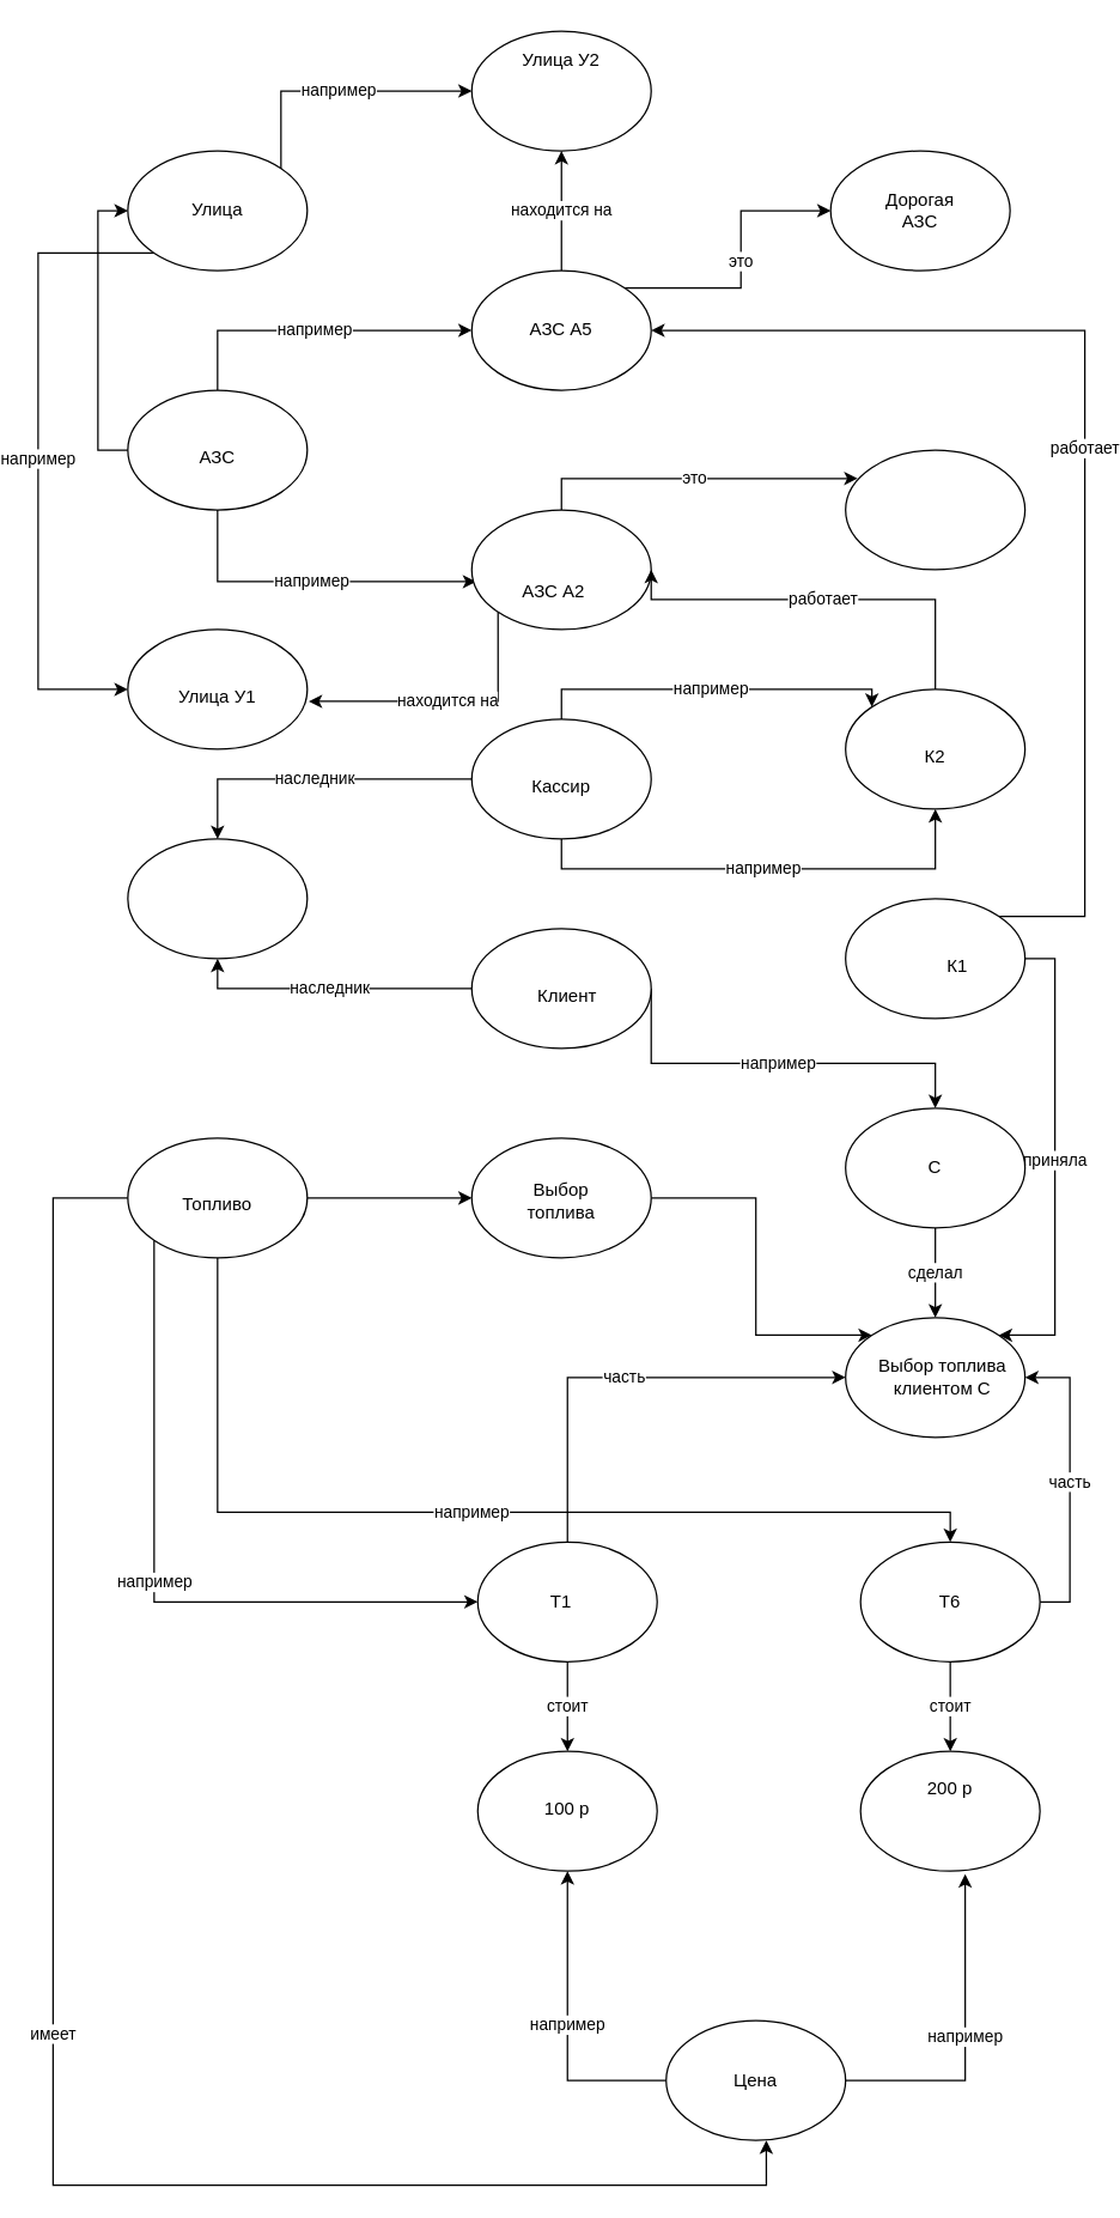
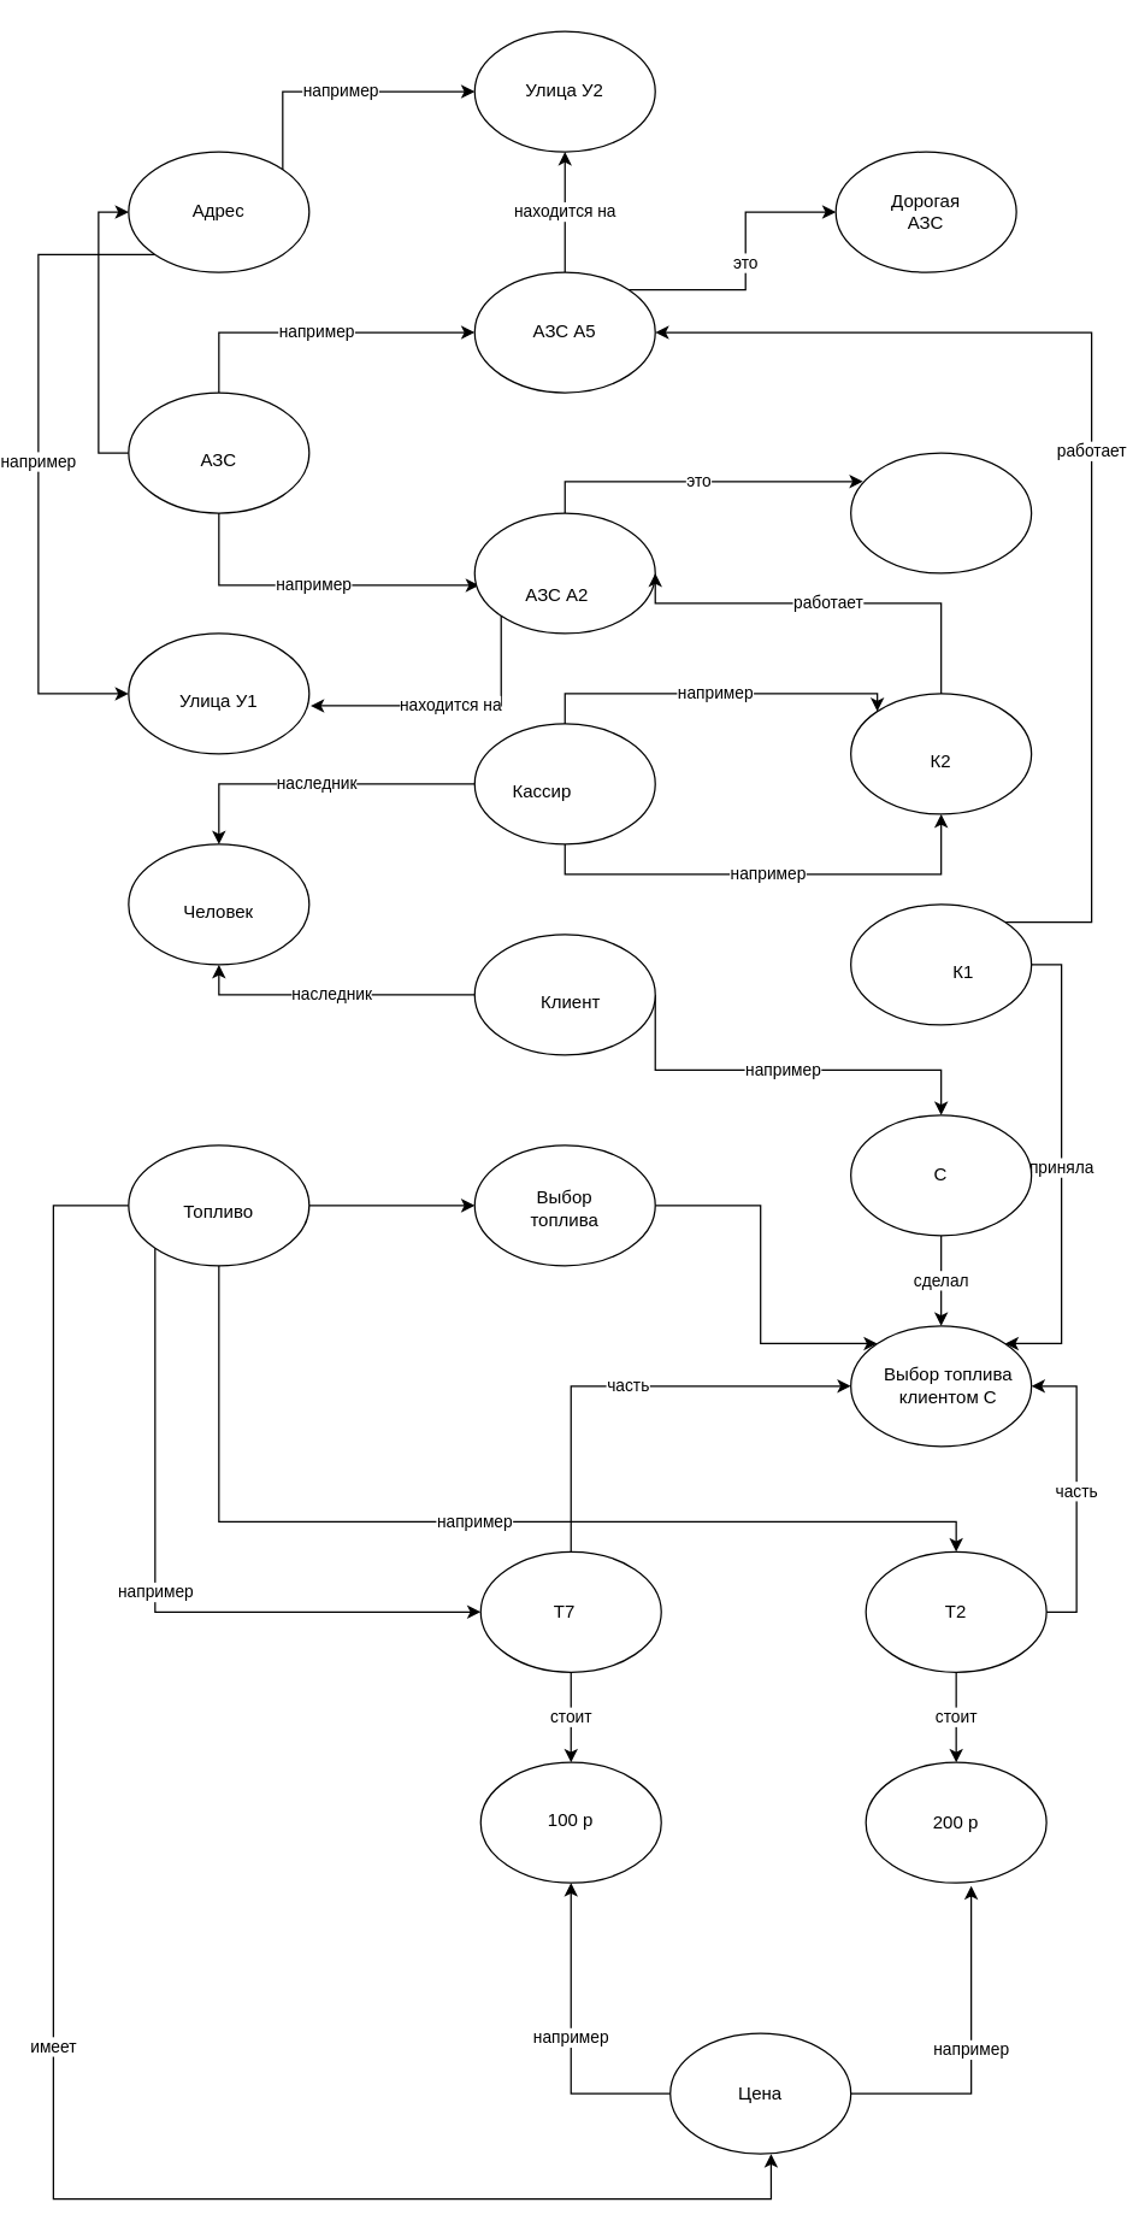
  <mxCell id="0" />
  <mxCell id="1" parent="0" />
  <mxCell id="2" value="например" style="edgeStyle=orthogonalEdgeStyle;rounded=0;orthogonalLoop=1;jettySize=auto;html=1;exitX=1;exitY=0;exitDx=0;exitDy=0;" edge="1" parent="1" source="4" target="16"><mxGeometry relative="1" as="geometry"><Array as="points"><mxPoint x="182" y="60" /></Array></mxGeometry></mxCell>
  <mxCell id="3" value="например" style="edgeStyle=orthogonalEdgeStyle;rounded=0;orthogonalLoop=1;jettySize=auto;html=1;exitX=0;exitY=1;exitDx=0;exitDy=0;entryX=0;entryY=0.5;entryDx=0;entryDy=0;" edge="1" parent="1" source="4" target="5"><mxGeometry relative="1" as="geometry"><Array as="points"><mxPoint x="20" y="168" /><mxPoint x="20" y="460" /></Array></mxGeometry></mxCell>
  <mxCell id="4" value="" style="ellipse;whiteSpace=wrap;html=1;" vertex="1" parent="1"><mxGeometry x="80" y="100" width="120" height="80" as="geometry" /></mxCell>
  <mxCell id="5" value="" style="ellipse;whiteSpace=wrap;html=1;" vertex="1" parent="1"><mxGeometry x="80" y="420" width="120" height="80" as="geometry" /></mxCell>
  <mxCell id="6" style="edgeStyle=orthogonalEdgeStyle;rounded=0;orthogonalLoop=1;jettySize=auto;html=1;exitX=0;exitY=0.5;exitDx=0;exitDy=0;entryX=0;entryY=0.5;entryDx=0;entryDy=0;" edge="1" parent="1" source="9" target="4"><mxGeometry relative="1" as="geometry" /></mxCell>
  <mxCell id="7" value="например" style="edgeStyle=orthogonalEdgeStyle;rounded=0;orthogonalLoop=1;jettySize=auto;html=1;exitX=0.5;exitY=0;exitDx=0;exitDy=0;entryX=0;entryY=0.5;entryDx=0;entryDy=0;" edge="1" parent="1" source="9" target="22"><mxGeometry relative="1" as="geometry" /></mxCell>
  <mxCell id="8" value="например" style="edgeStyle=orthogonalEdgeStyle;rounded=0;orthogonalLoop=1;jettySize=auto;html=1;exitX=0.5;exitY=1;exitDx=0;exitDy=0;entryX=0.025;entryY=0.6;entryDx=0;entryDy=0;entryPerimeter=0;" edge="1" parent="1" source="9" target="19"><mxGeometry relative="1" as="geometry" /></mxCell>
  <mxCell id="9" value="" style="ellipse;whiteSpace=wrap;html=1;" vertex="1" parent="1"><mxGeometry x="80" y="260" width="120" height="80" as="geometry" /></mxCell>
  <mxCell id="10" value="" style="ellipse;whiteSpace=wrap;html=1;" vertex="1" parent="1"><mxGeometry x="80" y="560" width="120" height="80" as="geometry" /></mxCell>
  <mxCell id="11" value="имеет" style="edgeStyle=orthogonalEdgeStyle;rounded=0;orthogonalLoop=1;jettySize=auto;html=1;entryX=0.558;entryY=1;entryDx=0;entryDy=0;entryPerimeter=0;exitX=0;exitY=0.5;exitDx=0;exitDy=0;" edge="1" parent="1" source="15" target="68"><mxGeometry relative="1" as="geometry"><Array as="points"><mxPoint x="30" y="800" /><mxPoint x="30" y="1460" /><mxPoint x="507" y="1460" /></Array></mxGeometry></mxCell>
  <mxCell id="12" value="например" style="edgeStyle=orthogonalEdgeStyle;rounded=0;orthogonalLoop=1;jettySize=auto;html=1;exitX=0;exitY=1;exitDx=0;exitDy=0;entryX=0;entryY=0.5;entryDx=0;entryDy=0;" edge="1" parent="1" source="15" target="64"><mxGeometry relative="1" as="geometry"><Array as="points"><mxPoint x="98" y="1070" /></Array></mxGeometry></mxCell>
  <mxCell id="13" value="например" style="edgeStyle=orthogonalEdgeStyle;rounded=0;orthogonalLoop=1;jettySize=auto;html=1;exitX=0.5;exitY=1;exitDx=0;exitDy=0;" edge="1" parent="1" source="15" target="60"><mxGeometry relative="1" as="geometry"><Array as="points"><mxPoint x="140" y="1010" /><mxPoint x="630" y="1010" /></Array></mxGeometry></mxCell>
  <mxCell id="14" style="edgeStyle=orthogonalEdgeStyle;rounded=0;orthogonalLoop=1;jettySize=auto;html=1;exitX=1;exitY=0.5;exitDx=0;exitDy=0;entryX=0;entryY=0.5;entryDx=0;entryDy=0;" edge="1" parent="1" source="15" target="40"><mxGeometry relative="1" as="geometry" /></mxCell>
  <mxCell id="15" value="" style="ellipse;whiteSpace=wrap;html=1;" vertex="1" parent="1"><mxGeometry x="80" y="760" width="120" height="80" as="geometry" /></mxCell>
  <mxCell id="16" value="" style="ellipse;whiteSpace=wrap;html=1;" vertex="1" parent="1"><mxGeometry x="310" y="20" width="120" height="80" as="geometry" /></mxCell>
  <mxCell id="17" value="находится на " style="edgeStyle=orthogonalEdgeStyle;rounded=0;orthogonalLoop=1;jettySize=auto;html=1;exitX=0;exitY=1;exitDx=0;exitDy=0;entryX=1.008;entryY=0.6;entryDx=0;entryDy=0;entryPerimeter=0;" edge="1" parent="1" source="19" target="5"><mxGeometry relative="1" as="geometry"><Array as="points"><mxPoint x="328" y="468" /></Array></mxGeometry></mxCell>
  <mxCell id="18" value="это" style="edgeStyle=orthogonalEdgeStyle;rounded=0;orthogonalLoop=1;jettySize=auto;html=1;exitX=0.5;exitY=0;exitDx=0;exitDy=0;entryX=0.067;entryY=0.238;entryDx=0;entryDy=0;entryPerimeter=0;" edge="1" parent="1" source="19" target="33"><mxGeometry relative="1" as="geometry" /></mxCell>
  <mxCell id="19" value="" style="ellipse;whiteSpace=wrap;html=1;" vertex="1" parent="1"><mxGeometry x="310" y="340" width="120" height="80" as="geometry" /></mxCell>
  <mxCell id="20" value="находится на" style="edgeStyle=orthogonalEdgeStyle;rounded=0;orthogonalLoop=1;jettySize=auto;html=1;exitX=0.5;exitY=0;exitDx=0;exitDy=0;entryX=0.5;entryY=1;entryDx=0;entryDy=0;" edge="1" parent="1" source="22" target="16"><mxGeometry relative="1" as="geometry" /></mxCell>
  <mxCell id="21" value="это" style="edgeStyle=orthogonalEdgeStyle;rounded=0;orthogonalLoop=1;jettySize=auto;html=1;exitX=1;exitY=0;exitDx=0;exitDy=0;entryX=0;entryY=0.5;entryDx=0;entryDy=0;" edge="1" parent="1" source="22" target="30"><mxGeometry relative="1" as="geometry" /></mxCell>
  <mxCell id="22" value="" style="ellipse;whiteSpace=wrap;html=1;" vertex="1" parent="1"><mxGeometry x="310" y="180" width="120" height="80" as="geometry" /></mxCell>
  <mxCell id="23" value="наследник" style="edgeStyle=orthogonalEdgeStyle;rounded=0;orthogonalLoop=1;jettySize=auto;html=1;exitX=0;exitY=0.5;exitDx=0;exitDy=0;entryX=0.5;entryY=0;entryDx=0;entryDy=0;" edge="1" parent="1" source="26" target="10"><mxGeometry relative="1" as="geometry" /></mxCell>
  <mxCell id="24" value="например" style="edgeStyle=orthogonalEdgeStyle;rounded=0;orthogonalLoop=1;jettySize=auto;html=1;exitX=0.5;exitY=0;exitDx=0;exitDy=0;entryX=0;entryY=0;entryDx=0;entryDy=0;" edge="1" parent="1" source="26" target="32"><mxGeometry relative="1" as="geometry"><Array as="points"><mxPoint x="370" y="460" /><mxPoint x="578" y="460" /></Array></mxGeometry></mxCell>
  <mxCell id="25" value="например" style="edgeStyle=orthogonalEdgeStyle;rounded=0;orthogonalLoop=1;jettySize=auto;html=1;exitX=0.5;exitY=1;exitDx=0;exitDy=0;entryX=0.5;entryY=1;entryDx=0;entryDy=0;" edge="1" parent="1" source="26" target="32"><mxGeometry relative="1" as="geometry" /></mxCell>
  <mxCell id="26" value="" style="ellipse;whiteSpace=wrap;html=1;" vertex="1" parent="1"><mxGeometry x="310" y="480" width="120" height="80" as="geometry" /></mxCell>
  <mxCell id="27" value="наследник" style="edgeStyle=orthogonalEdgeStyle;rounded=0;orthogonalLoop=1;jettySize=auto;html=1;exitX=0;exitY=0.5;exitDx=0;exitDy=0;entryX=0.5;entryY=1;entryDx=0;entryDy=0;" edge="1" parent="1" source="29" target="10"><mxGeometry relative="1" as="geometry" /></mxCell>
  <mxCell id="28" value="например" style="edgeStyle=orthogonalEdgeStyle;rounded=0;orthogonalLoop=1;jettySize=auto;html=1;exitX=1;exitY=0.5;exitDx=0;exitDy=0;" edge="1" parent="1" source="29" target="38"><mxGeometry relative="1" as="geometry"><Array as="points"><mxPoint x="430" y="710" /><mxPoint x="620" y="710" /></Array></mxGeometry></mxCell>
  <mxCell id="29" value="" style="ellipse;whiteSpace=wrap;html=1;" vertex="1" parent="1"><mxGeometry x="310" y="620" width="120" height="80" as="geometry" /></mxCell>
  <mxCell id="30" value="" style="ellipse;whiteSpace=wrap;html=1;" vertex="1" parent="1"><mxGeometry x="550" y="100" width="120" height="80" as="geometry" /></mxCell>
  <mxCell id="31" value="работает" style="edgeStyle=orthogonalEdgeStyle;rounded=0;orthogonalLoop=1;jettySize=auto;html=1;exitX=0.5;exitY=0;exitDx=0;exitDy=0;entryX=1;entryY=0.5;entryDx=0;entryDy=0;" edge="1" parent="1" source="32" target="19"><mxGeometry relative="1" as="geometry"><Array as="points"><mxPoint x="620" y="400" /><mxPoint x="430" y="400" /></Array></mxGeometry></mxCell>
  <mxCell id="32" value="" style="ellipse;whiteSpace=wrap;html=1;" vertex="1" parent="1"><mxGeometry x="560" y="460" width="120" height="80" as="geometry" /></mxCell>
  <mxCell id="33" value="" style="ellipse;whiteSpace=wrap;html=1;" vertex="1" parent="1"><mxGeometry x="560" y="300" width="120" height="80" as="geometry" /></mxCell>
  <mxCell id="34" value="приняла" style="edgeStyle=orthogonalEdgeStyle;rounded=0;orthogonalLoop=1;jettySize=auto;html=1;exitX=1;exitY=0.5;exitDx=0;exitDy=0;entryX=1;entryY=0;entryDx=0;entryDy=0;" edge="1" parent="1" source="36" target="41"><mxGeometry relative="1" as="geometry"><Array as="points"><mxPoint x="700" y="640" /><mxPoint x="700" y="892" /></Array></mxGeometry></mxCell>
  <mxCell id="35" value="работает" style="edgeStyle=orthogonalEdgeStyle;rounded=0;orthogonalLoop=1;jettySize=auto;html=1;exitX=1;exitY=0;exitDx=0;exitDy=0;entryX=1;entryY=0.5;entryDx=0;entryDy=0;" edge="1" parent="1" source="36" target="22"><mxGeometry relative="1" as="geometry"><mxPoint x="440" y="110" as="targetPoint" /><Array as="points"><mxPoint x="720" y="612" /><mxPoint x="720" y="220" /></Array></mxGeometry></mxCell>
  <mxCell id="36" value="" style="ellipse;whiteSpace=wrap;html=1;" vertex="1" parent="1"><mxGeometry x="560" y="600" width="120" height="80" as="geometry" /></mxCell>
  <mxCell id="37" value="сделал" style="edgeStyle=orthogonalEdgeStyle;rounded=0;orthogonalLoop=1;jettySize=auto;html=1;exitX=0.5;exitY=1;exitDx=0;exitDy=0;" edge="1" parent="1" source="38" target="41"><mxGeometry relative="1" as="geometry" /></mxCell>
  <mxCell id="38" value="" style="ellipse;whiteSpace=wrap;html=1;" vertex="1" parent="1"><mxGeometry x="560" y="740" width="120" height="80" as="geometry" /></mxCell>
  <mxCell id="39" style="edgeStyle=orthogonalEdgeStyle;rounded=0;orthogonalLoop=1;jettySize=auto;html=1;exitX=1;exitY=0.5;exitDx=0;exitDy=0;entryX=0;entryY=0;entryDx=0;entryDy=0;" edge="1" parent="1" source="40" target="41"><mxGeometry relative="1" as="geometry"><Array as="points"><mxPoint x="500" y="800" /><mxPoint x="500" y="892" /></Array></mxGeometry></mxCell>
  <mxCell id="40" value="" style="ellipse;whiteSpace=wrap;html=1;" vertex="1" parent="1"><mxGeometry x="310" y="760" width="120" height="80" as="geometry" /></mxCell>
  <mxCell id="41" value="" style="ellipse;whiteSpace=wrap;html=1;" vertex="1" parent="1"><mxGeometry x="560" y="880" width="120" height="80" as="geometry" /></mxCell>
- <mxCell id="42" value="Улица" style="text;html=1;strokeColor=none;fillColor=none;align=center;verticalAlign=middle;whiteSpace=wrap;rounded=0;" vertex="1" parent="1"><mxGeometry x="110" y="125" width="60" height="30" as="geometry" /></mxCell>
+ <mxCell id="42" value="Адрес" style="text;html=1;strokeColor=none;fillColor=none;align=center;verticalAlign=middle;whiteSpace=wrap;rounded=0;" vertex="1" parent="1"><mxGeometry x="110" y="125" width="60" height="30" as="geometry" /></mxCell>
  <mxCell id="43" value="АЗС" style="text;html=1;strokeColor=none;fillColor=none;align=center;verticalAlign=middle;whiteSpace=wrap;rounded=0;" vertex="1" parent="1"><mxGeometry x="110" y="290" width="60" height="30" as="geometry" /></mxCell>
  <mxCell id="44" value="Улица У1" style="text;html=1;strokeColor=none;fillColor=none;align=center;verticalAlign=middle;whiteSpace=wrap;rounded=0;" vertex="1" parent="1"><mxGeometry x="110" y="450" width="60" height="30" as="geometry" /></mxCell>
- <mxCell id="45" value="Улица У2" style="text;html=1;strokeColor=none;fillColor=none;align=center;verticalAlign=middle;whiteSpace=wrap;rounded=0;" vertex="1" parent="1"><mxGeometry x="340" y="25" width="60" height="30" as="geometry" /></mxCell>
+ <mxCell id="45" value="Улица У2" style="text;html=1;strokeColor=none;fillColor=none;align=center;verticalAlign=middle;whiteSpace=wrap;rounded=0;" vertex="1" parent="1"><mxGeometry x="340" y="45" width="60" height="30" as="geometry" /></mxCell>
+ <mxCell id="46" value="Человек" style="text;html=1;strokeColor=none;fillColor=none;align=center;verticalAlign=middle;whiteSpace=wrap;rounded=0;" vertex="1" parent="1"><mxGeometry x="110" y="590" width="60" height="30" as="geometry" /></mxCell>
  <mxCell id="47" value="Топливо" style="text;html=1;strokeColor=none;fillColor=none;align=center;verticalAlign=middle;whiteSpace=wrap;rounded=0;" vertex="1" parent="1"><mxGeometry x="110" y="790" width="60" height="30" as="geometry" /></mxCell>
  <mxCell id="48" value="АЗС А5" style="text;html=1;strokeColor=none;fillColor=none;align=center;verticalAlign=middle;whiteSpace=wrap;rounded=0;" vertex="1" parent="1"><mxGeometry x="340" y="205" width="60" height="30" as="geometry" /></mxCell>
  <mxCell id="49" value="АЗС A2" style="text;html=1;strokeColor=none;fillColor=none;align=center;verticalAlign=middle;whiteSpace=wrap;rounded=0;" vertex="1" parent="1"><mxGeometry x="335" y="380" width="60" height="30" as="geometry" /></mxCell>
- <mxCell id="50" value="Кассир" style="text;html=1;strokeColor=none;fillColor=none;align=center;verticalAlign=middle;whiteSpace=wrap;rounded=0;" vertex="1" parent="1"><mxGeometry x="340" y="510" width="60" height="30" as="geometry" /></mxCell>
+ <mxCell id="50" value="Кассир" style="text;html=1;strokeColor=none;fillColor=none;align=center;verticalAlign=middle;whiteSpace=wrap;rounded=0;" vertex="1" parent="1"><mxGeometry x="325" y="510" width="60" height="30" as="geometry" /></mxCell>
  <mxCell id="51" value="Клиент" style="text;html=1;strokeColor=none;fillColor=none;align=center;verticalAlign=middle;whiteSpace=wrap;rounded=0;" vertex="1" parent="1"><mxGeometry x="344" y="650" width="60" height="30" as="geometry" /></mxCell>
  <mxCell id="52" value="Выбор топлива" style="text;html=1;strokeColor=none;fillColor=none;align=center;verticalAlign=middle;whiteSpace=wrap;rounded=0;" vertex="1" parent="1"><mxGeometry x="340" y="787" width="60" height="30" as="geometry" /></mxCell>
  <mxCell id="53" value="Дорогая АЗС" style="text;html=1;strokeColor=none;fillColor=none;align=center;verticalAlign=middle;whiteSpace=wrap;rounded=0;" vertex="1" parent="1"><mxGeometry x="580" y="125" width="60" height="30" as="geometry" /></mxCell>
  <mxCell id="54" value="К2" style="text;html=1;strokeColor=none;fillColor=none;align=center;verticalAlign=middle;whiteSpace=wrap;rounded=0;" vertex="1" parent="1"><mxGeometry x="590" y="490" width="60" height="30" as="geometry" /></mxCell>
  <mxCell id="55" value="К1" style="text;html=1;strokeColor=none;fillColor=none;align=center;verticalAlign=middle;whiteSpace=wrap;rounded=0;" vertex="1" parent="1"><mxGeometry x="605" y="630" width="60" height="30" as="geometry" /></mxCell>
  <mxCell id="56" value="С" style="text;html=1;strokeColor=none;fillColor=none;align=center;verticalAlign=middle;whiteSpace=wrap;rounded=0;" vertex="1" parent="1"><mxGeometry x="590" y="765" width="60" height="30" as="geometry" /></mxCell>
  <mxCell id="57" value="Выбор топлива клиентом С" style="text;html=1;strokeColor=none;fillColor=none;align=center;verticalAlign=middle;whiteSpace=wrap;rounded=0;" vertex="1" parent="1"><mxGeometry x="570" y="905" width="110" height="30" as="geometry" /></mxCell>
  <mxCell id="58" value="стоит" style="edgeStyle=orthogonalEdgeStyle;rounded=0;orthogonalLoop=1;jettySize=auto;html=1;exitX=0.5;exitY=1;exitDx=0;exitDy=0;" edge="1" parent="1" source="60" target="61"><mxGeometry relative="1" as="geometry" /></mxCell>
  <mxCell id="59" value="часть" style="edgeStyle=orthogonalEdgeStyle;rounded=0;orthogonalLoop=1;jettySize=auto;html=1;exitX=1;exitY=0.5;exitDx=0;exitDy=0;entryX=1;entryY=0.5;entryDx=0;entryDy=0;" edge="1" parent="1" source="60" target="57"><mxGeometry relative="1" as="geometry" /></mxCell>
  <mxCell id="60" value="" style="ellipse;whiteSpace=wrap;html=1;" vertex="1" parent="1"><mxGeometry x="570" y="1030" width="120" height="80" as="geometry" /></mxCell>
  <mxCell id="61" value="" style="ellipse;whiteSpace=wrap;html=1;" vertex="1" parent="1"><mxGeometry x="570" y="1170" width="120" height="80" as="geometry" /></mxCell>
  <mxCell id="62" value="стоит" style="edgeStyle=orthogonalEdgeStyle;rounded=0;orthogonalLoop=1;jettySize=auto;html=1;exitX=0.5;exitY=1;exitDx=0;exitDy=0;" edge="1" parent="1" source="64" target="65"><mxGeometry relative="1" as="geometry" /></mxCell>
  <mxCell id="63" value="часть" style="edgeStyle=orthogonalEdgeStyle;rounded=0;orthogonalLoop=1;jettySize=auto;html=1;exitX=0.5;exitY=0;exitDx=0;exitDy=0;entryX=0;entryY=0.5;entryDx=0;entryDy=0;" edge="1" parent="1" source="64" target="41"><mxGeometry relative="1" as="geometry" /></mxCell>
  <mxCell id="64" value="" style="ellipse;whiteSpace=wrap;html=1;" vertex="1" parent="1"><mxGeometry x="314" y="1030" width="120" height="80" as="geometry" /></mxCell>
  <mxCell id="65" value="" style="ellipse;whiteSpace=wrap;html=1;" vertex="1" parent="1"><mxGeometry x="314" y="1170" width="120" height="80" as="geometry" /></mxCell>
  <mxCell id="66" value="например" style="edgeStyle=orthogonalEdgeStyle;rounded=0;orthogonalLoop=1;jettySize=auto;html=1;exitX=0;exitY=0.5;exitDx=0;exitDy=0;entryX=0.5;entryY=1;entryDx=0;entryDy=0;" edge="1" parent="1" source="68" target="65"><mxGeometry relative="1" as="geometry"><Array as="points"><mxPoint x="374" y="1390" /></Array></mxGeometry></mxCell>
  <mxCell id="67" value="например" style="edgeStyle=orthogonalEdgeStyle;rounded=0;orthogonalLoop=1;jettySize=auto;html=1;entryX=0.583;entryY=1.025;entryDx=0;entryDy=0;entryPerimeter=0;" edge="1" parent="1" source="68" target="61"><mxGeometry relative="1" as="geometry" /></mxCell>
  <mxCell id="68" value="" style="ellipse;whiteSpace=wrap;html=1;" vertex="1" parent="1"><mxGeometry x="440" y="1350" width="120" height="80" as="geometry" /></mxCell>
- <mxCell id="69" value="Т1" style="text;html=1;strokeColor=none;fillColor=none;align=center;verticalAlign=middle;whiteSpace=wrap;rounded=0;" vertex="1" parent="1"><mxGeometry x="340" y="1055" width="60" height="30" as="geometry" /></mxCell>
- <mxCell id="70" value="Т6" style="text;html=1;strokeColor=none;fillColor=none;align=center;verticalAlign=middle;whiteSpace=wrap;rounded=0;" vertex="1" parent="1"><mxGeometry x="600" y="1055" width="60" height="30" as="geometry" /></mxCell>
+ <mxCell id="69" value="Т7" style="text;html=1;strokeColor=none;fillColor=none;align=center;verticalAlign=middle;whiteSpace=wrap;rounded=0;" vertex="1" parent="1"><mxGeometry x="340" y="1055" width="60" height="30" as="geometry" /></mxCell>
+ <mxCell id="70" value="Т2" style="text;html=1;strokeColor=none;fillColor=none;align=center;verticalAlign=middle;whiteSpace=wrap;rounded=0;" vertex="1" parent="1"><mxGeometry x="600" y="1055" width="60" height="30" as="geometry" /></mxCell>
  <mxCell id="71" value="100 р" style="text;html=1;strokeColor=none;fillColor=none;align=center;verticalAlign=middle;whiteSpace=wrap;rounded=0;" vertex="1" parent="1"><mxGeometry x="344" y="1194" width="60" height="30" as="geometry" /></mxCell>
- <mxCell id="72" value="200 р" style="text;html=1;strokeColor=none;fillColor=none;align=center;verticalAlign=middle;whiteSpace=wrap;rounded=0;" vertex="1" parent="1"><mxGeometry x="600" y="1180" width="60" height="30" as="geometry" /></mxCell>
+ <mxCell id="72" value="200 р" style="text;html=1;strokeColor=none;fillColor=none;align=center;verticalAlign=middle;whiteSpace=wrap;rounded=0;" vertex="1" parent="1"><mxGeometry x="600" y="1195" width="60" height="30" as="geometry" /></mxCell>
  <mxCell id="73" value="Цена" style="text;html=1;strokeColor=none;fillColor=none;align=center;verticalAlign=middle;whiteSpace=wrap;rounded=0;" vertex="1" parent="1"><mxGeometry x="470" y="1375" width="60" height="30" as="geometry" /></mxCell>
